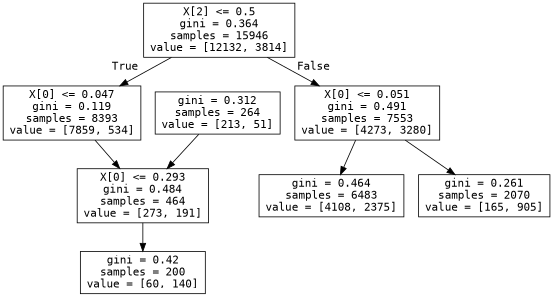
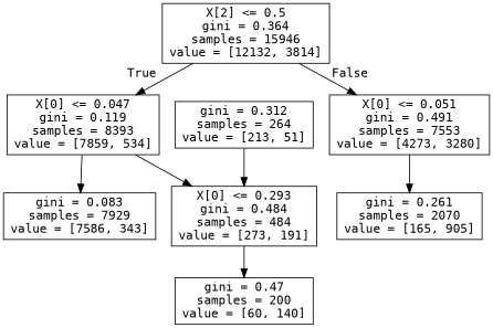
  digraph {
    fontname="DejaVu Sans Mono"
    node [fontname="DejaVu Sans Mono" shape=box]
    edge [fontname="DejaVu Sans Mono"]
    n1 [label="X[2] <= 0.5\ngini = 0.364\nsamples = 15946\nvalue = [12132, 3814]"]
    n2 [label="X[0] <= 0.047\ngini = 0.119\nsamples = 8393\nvalue = [7859, 534]"]
    n3 [label="X[0] <= 0.051\ngini = 0.491\nsamples = 7553\nvalue = [4273, 3280]"]
-   n5 [label="X[0] <= 0.293\ngini = 0.484\nsamples = 464\nvalue = [273, 191]"]
-   n6 [label="gini = 0.464\nsamples = 6483\nvalue = [4108, 2375]"]
+   n4 [label="gini = 0.083\nsamples = 7929\nvalue = [7586, 343]"]
+   n5 [label="X[0] <= 0.293\ngini = 0.484\nsamples = 484\nvalue = [273, 191]"]
    n7 [label="gini = 0.261\nsamples = 2070\nvalue = [165, 905]"]
-   n8 [label="gini = 0.42\nsamples = 200\nvalue = [60, 140]"]
+   n8 [label="gini = 0.47\nsamples = 200\nvalue = [60, 140]"]
    n9 [label="gini = 0.312\nsamples = 264\nvalue = [213, 51]"]
    n1 -> n2 [headlabel=True labelangle=45 labeldistance=2.5]
    n1 -> n3 [headlabel=False labelangle=-45 labeldistance=2.5]
+   n2 -> n4
    n2 -> n5
-   n3 -> n6
    n3 -> n7
    n5 -> n8
    n9 -> n5
  }
